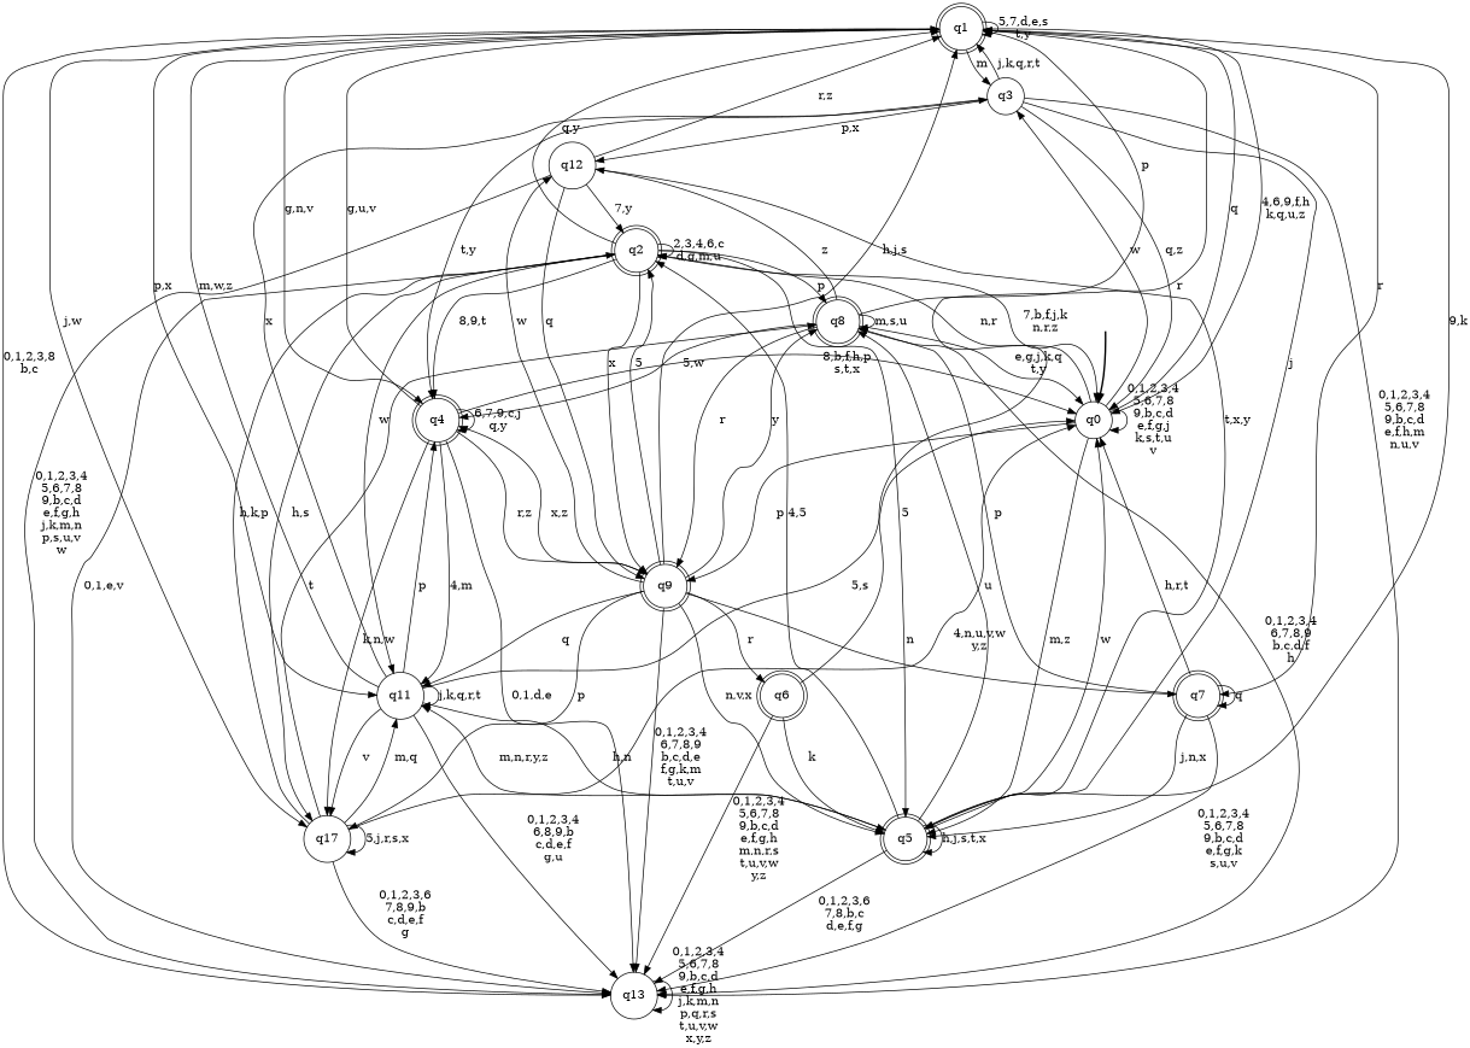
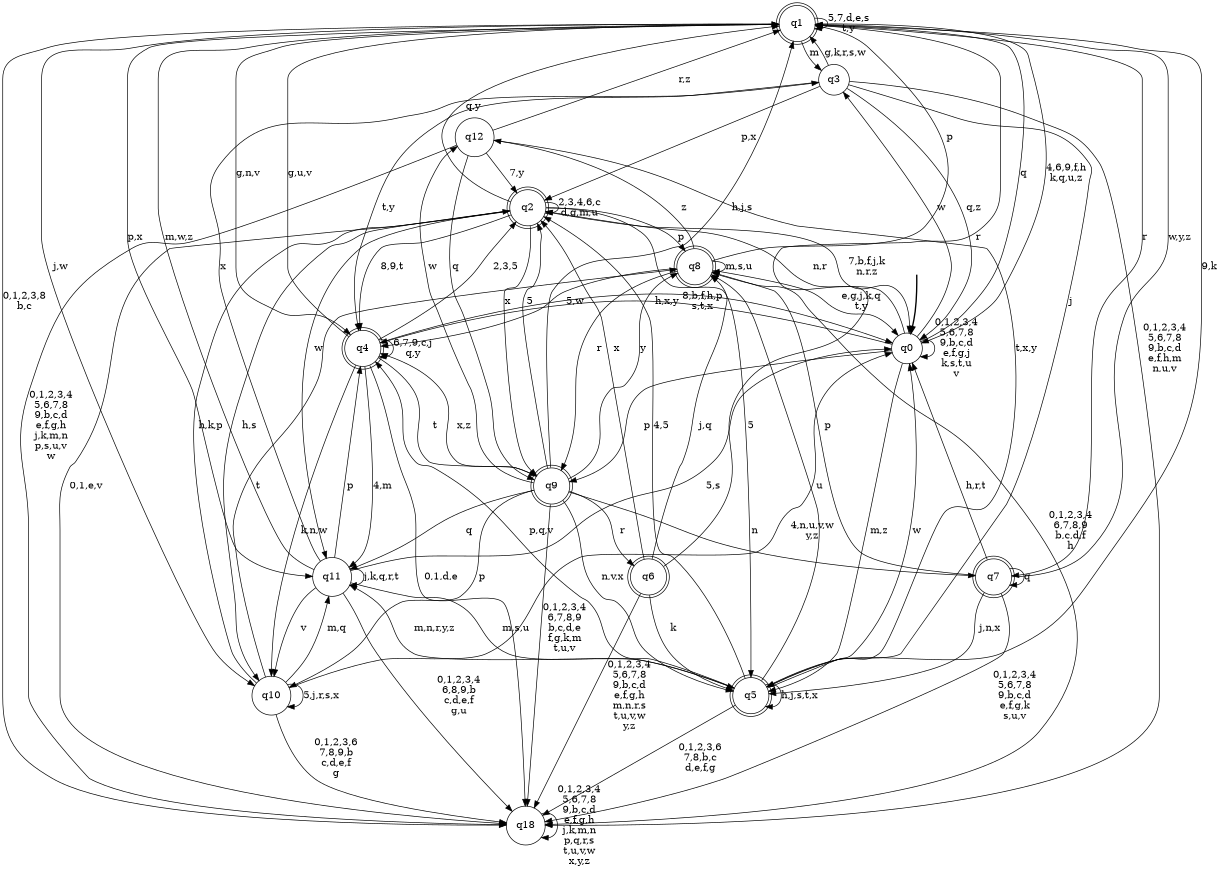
  digraph {
    rankdir=TB
    node [shape=doublecircle style="rounded,filled" color=black fillcolor=white]
    __start0 [height=0 shape=none style=invis width=0 color="" fillcolor=""]
    n2 [label=q0 shape=circle style=filled]
    n3 [label=q1]
    n4 [label=q2]
    n5 [label=q3 shape=circle style=filled]
    n6 [label=q4]
    n7 [label=q5]
    n8 [label=q9]
    n9 [label=q7]
-   n10 [label=q17 shape=circle style=filled]
+   n10 [label=q10 shape=circle style=filled]
    n11 [label=q11 shape=circle style=filled]
-   n12 [label=q13 shape=circle style=filled]
+   n12 [label=q18 shape=circle style=filled]
    n13 [label=q8]
    n14 [label=q6]
    n15 [label=q12 shape=circle style=filled]
    subgraph cluster_1 {
      nodesep=0.15
      ranksep=0.15
      style=invis
      __start0
      n2
    }
    __start0 -> n2 [penwidth=2]
    n2 -> n2 [label="0,1,2,3,4\n5,6,7,8\n9,b,c,d\ne,f,g,j\nk,s,t,u\nv"]
    n2 -> n3 [label=q]
    n2 -> n4 [label="n,r"]
    n2 -> n5 [label=w]
+   n2 -> n6 [label="h,x,y"]
    n2 -> n7 [label="m,z"]
    n2 -> n8 [label=p]
    n3 -> n2 [label="4,6,9,f,h\nk,q,u,z"]
    n3 -> n3 [label="5,7,d,e,s\nt,y"]
    n3 -> n5 [label=m]
    n3 -> n6 [label="g,n,v"]
    n3 -> n9 [label=r]
    n3 -> n10 [label="j,w"]
    n3 -> n11 [label="p,x"]
    n3 -> n12 [label="0,1,2,3,8\nb,c"]
    n4 -> n2 [label="7,b,f,j,k\nn,r,z"]
    n4 -> n3 [label="q,y"]
    n4 -> n4 [label="2,3,4,6,c\nd,g,m,u"]
    n4 -> n6 [label="8,9,t"]
    n4 -> n7 [label=5]
    n4 -> n8 [label=x]
    n4 -> n10 [label="h,s"]
    n4 -> n11 [label=w]
    n4 -> n12 [label="0,1,e,v"]
    n4 -> n13 [label=p]
    n5 -> n2 [label="q,z"]
-   n5 -> n3 [label="j,k,q,r,t"]
-   n5 -> n15 [label="p,x"]
+   n5 -> n3 [label="g,k,r,s,w"]
+   n5 -> n4 [label="p,x"]
    n5 -> n6 [label="t,y"]
    n5 -> n7 [label=j]
    n5 -> n12 [label="0,1,2,3,4\n5,6,7,8\n9,b,c,d\ne,f,h,m\nn,u,v"]
    n6 -> n2 [label="8,b,f,h,p\ns,t,x"]
    n6 -> n3 [label="g,u,v"]
+   n6 -> n4 [label="2,3,5"]
    n6 -> n6 [label="6,7,9,c,j\nq,y"]
-   n6 -> n8 [label="r,z"]
+   n6 -> n8 [label=t]
    n6 -> n10 [label="k,n,w"]
    n6 -> n11 [label="4,m"]
    n6 -> n12 [label="0,1,d,e"]
    n7 -> n2 [label=w]
    n7 -> n3 [label="9,k"]
    n7 -> n4 [label="4,5"]
+   n7 -> n6 [label="p,q,v"]
    n7 -> n7 [label="h,j,s,t,x"]
    n7 -> n11 [label="m,n,r,y,z"]
    n7 -> n12 [label="0,1,2,3,6\n7,8,b,c\nd,e,f,g"]
    n7 -> n13 [label=u]
    n8 -> n3 [label="h,j,s"]
    n8 -> n4 [label=5]
    n8 -> n6 [label="x,z"]
    n8 -> n7 [label="n,v,x"]
    n8 -> n9 [label=n]
    n8 -> n10 [label=p]
    n8 -> n11 [label=q]
    n8 -> n12 [label="0,1,2,3,4\n6,7,8,9\nb,c,d,e\nf,g,k,m\nt,u,v"]
    n8 -> n13 [label=y]
    n8 -> n14 [label=r]
    n8 -> n15 [label=w]
    n9 -> n2 [label="h,r,t"]
+   n9 -> n3 [label="w,y,z"]
    n9 -> n7 [label="j,n,x"]
    n9 -> n9 [label=q]
    n9 -> n12 [label="0,1,2,3,4\n5,6,7,8\n9,b,c,d\ne,f,g,k\ns,u,v"]
    n9 -> n13 [label=p]
    n10 -> n2 [label="4,n,u,v,w\ny,z"]
    n10 -> n4 [label="h,k,p"]
    n10 -> n10 [label="5,j,r,s,x"]
    n10 -> n11 [label="m,q"]
    n10 -> n12 [label="0,1,2,3,6\n7,8,9,b\nc,d,e,f\ng"]
    n10 -> n13 [label=t]
    n11 -> n2 [label="5,s"]
    n11 -> n3 [label="m,w,z"]
    n11 -> n5 [label=x]
    n11 -> n6 [label=p]
-   n11 -> n7 [label="h,n"]
+   n11 -> n7 [label="m,s,u"]
    n11 -> n10 [label=v]
    n11 -> n11 [label="j,k,q,r,t"]
    n11 -> n12 [label="0,1,2,3,4\n6,8,9,b\nc,d,e,f\ng,u"]
    n12 -> n12 [label="0,1,2,3,4\n5,6,7,8\n9,b,c,d\ne,f,g,h\nj,k,m,n\np,q,r,s\nt,u,v,w\nx,y,z"]
    n13 -> n2 [label="e,g,j,k,q\nt,y"]
    n13 -> n3 [label=p]
    n13 -> n6 [label="5,w"]
    n13 -> n8 [label=r]
    n13 -> n12 [label="0,1,2,3,4\n6,7,8,9\nb,c,d,f\nh"]
    n13 -> n13 [label="m,s,u"]
    n13 -> n15 [label=z]
    n14 -> n3 [label=r]
+   n14 -> n4 [label=x]
    n14 -> n7 [label=k]
    n14 -> n12 [label="0,1,2,3,4\n5,6,7,8\n9,b,c,d\ne,f,g,h\nm,n,r,s\nt,u,v,w\ny,z"]
+   n14 -> n13 [label="j,q"]
    n15 -> n3 [label="r,z"]
    n15 -> n4 [label="7,y"]
    n15 -> n7 [label="t,x,y"]
    n15 -> n8 [label=q]
    n15 -> n12 [label="0,1,2,3,4\n5,6,7,8\n9,b,c,d\ne,f,g,h\nj,k,m,n\np,s,u,v\nw"]
  }
